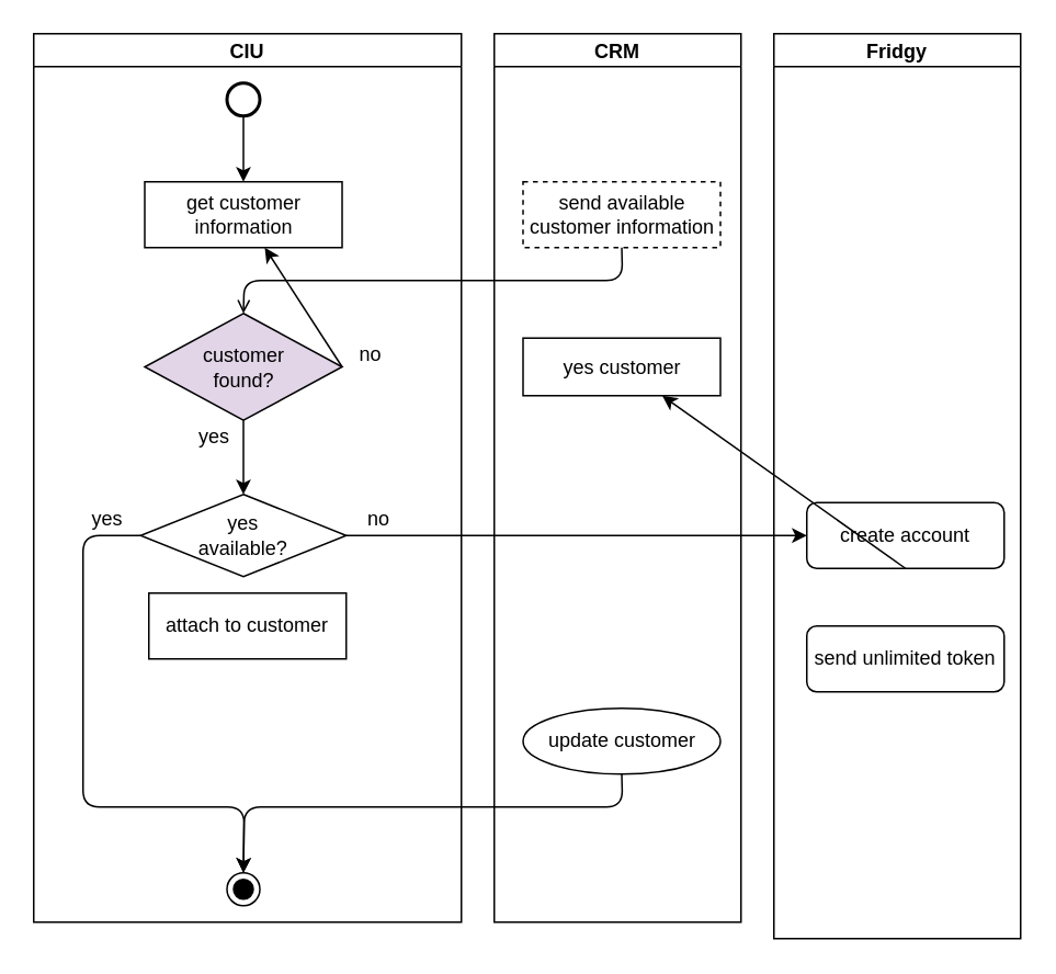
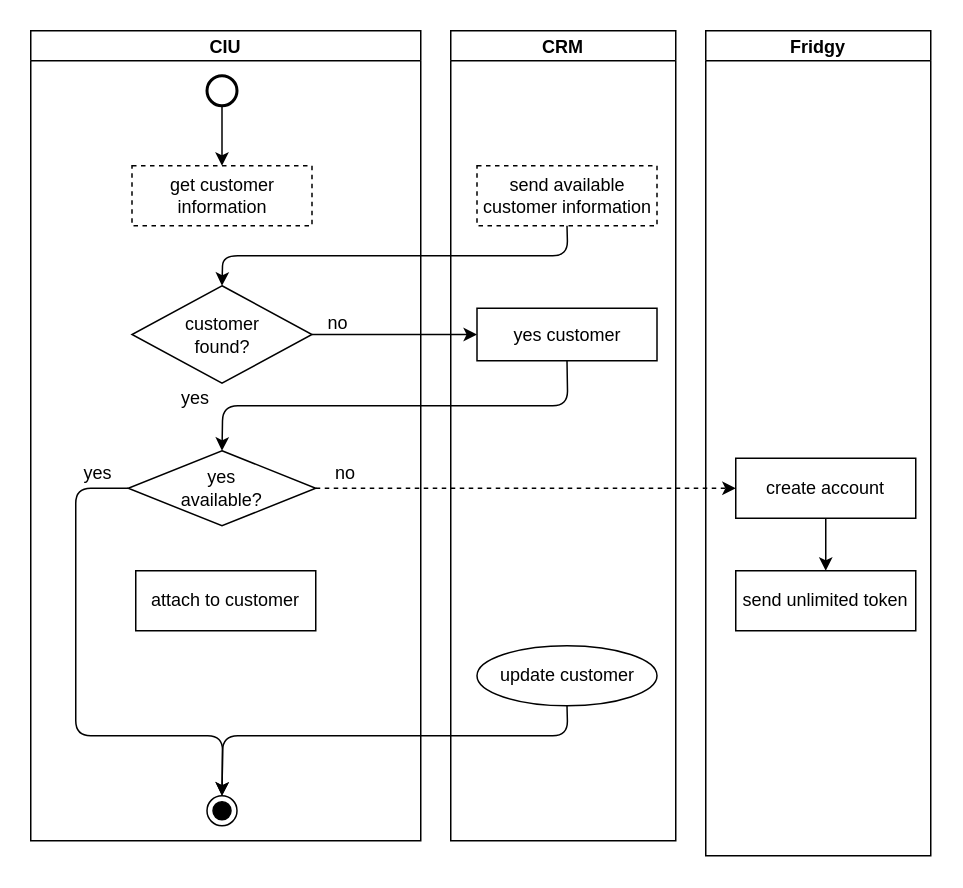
  <mxCell id="0" />
  <mxCell id="1" parent="0" />
  <mxCell id="2" value="CIU" style="swimlane;startSize=20;" vertex="1" parent="1"><mxGeometry x="20" y="20" width="260" height="540" as="geometry" /></mxCell>
- <mxCell id="3" value="get customer information" style="rounded=0;whiteSpace=wrap;html=1;" vertex="1" parent="2"><mxGeometry x="67.5" y="90" width="120" height="40" as="geometry" /></mxCell>
+ <mxCell id="3" value="get customer information" style="rounded=0;whiteSpace=wrap;html=1;dashed=1;" vertex="1" parent="2"><mxGeometry x="67.5" y="90" width="120" height="40" as="geometry" /></mxCell>
  <mxCell id="4" value="&lt;div&gt;yes &lt;br&gt;&lt;/div&gt;&lt;div&gt;available?&lt;/div&gt;" style="rhombus;whiteSpace=wrap;html=1;strokeColor=#000000;" vertex="1" parent="2"><mxGeometry x="65" y="280" width="125" height="50" as="geometry" /></mxCell>
  <mxCell id="5" value="yes" style="text;html=1;strokeColor=none;fillColor=none;align=center;verticalAlign=middle;whiteSpace=wrap;rounded=0;" vertex="1" parent="2"><mxGeometry x="25" y="290" width="40" height="10" as="geometry" /></mxCell>
  <mxCell id="6" value="no" style="text;html=1;strokeColor=none;fillColor=none;align=center;verticalAlign=middle;whiteSpace=wrap;rounded=0;" vertex="1" parent="2"><mxGeometry x="190" y="290" width="40" height="10" as="geometry" /></mxCell>
- <mxCell id="7" value="attach to customer" style="rounded=0;whiteSpace=wrap;html=1;" vertex="1" parent="2"><mxGeometry x="70" y="340" width="120" height="40" as="geometry" /></mxCell>
+ <mxCell id="7" value="attach to customer" style="rounded=0;whiteSpace=wrap;html=1;" vertex="1" parent="2"><mxGeometry x="70" y="360" width="120" height="40" as="geometry" /></mxCell>
  <mxCell id="8" value="" style="endArrow=classic;html=1;exitX=0;exitY=0.5;exitDx=0;exitDy=0;entryX=0.5;entryY=0;entryDx=0;entryDy=0;" edge="1" parent="2" source="4" target="11"><mxGeometry width="50" height="50" relative="1" as="geometry"><mxPoint x="670" y="600" as="sourcePoint" /><mxPoint x="83" y="525" as="targetPoint" /><Array as="points"><mxPoint x="30" y="305" /><mxPoint x="30" y="470" /><mxPoint x="128" y="470" /></Array></mxGeometry></mxCell>
  <mxCell id="9" value="" style="strokeWidth=2;html=1;shape=mxgraph.flowchart.start_2;whiteSpace=wrap;" vertex="1" parent="2"><mxGeometry x="117.5" y="30" width="20" height="20" as="geometry" /></mxCell>
  <mxCell id="10" value="" style="endArrow=classic;html=1;entryX=0.5;entryY=0;entryDx=0;entryDy=0;exitX=0.5;exitY=1;exitDx=0;exitDy=0;exitPerimeter=0;" edge="1" parent="2" source="9" target="3"><mxGeometry width="50" height="50" relative="1" as="geometry"><mxPoint x="-35" y="90" as="sourcePoint" /><mxPoint x="-85" y="90" as="targetPoint" /></mxGeometry></mxCell>
  <mxCell id="11" value="" style="ellipse;html=1;shape=endState;fillColor=#000000;strokeColor=#000000;" vertex="1" parent="2"><mxGeometry x="117.5" y="510" width="20" height="20" as="geometry" /></mxCell>
- <mxCell id="12" value="&lt;div&gt;customer &lt;br&gt;&lt;/div&gt;&lt;div&gt;found?&lt;/div&gt;" style="rhombus;whiteSpace=wrap;html=1;strokeColor=#000000;fillColor=#e1d5e7;" vertex="1" parent="2"><mxGeometry x="67.5" y="170" width="120" height="65" as="geometry" /></mxCell>
+ <mxCell id="12" value="&lt;div&gt;customer &lt;br&gt;&lt;/div&gt;&lt;div&gt;found?&lt;/div&gt;" style="rhombus;whiteSpace=wrap;html=1;strokeColor=#000000;" vertex="1" parent="2"><mxGeometry x="67.5" y="170" width="120" height="65" as="geometry" /></mxCell>
  <mxCell id="13" value="yes" style="text;html=1;strokeColor=none;fillColor=none;align=center;verticalAlign=middle;whiteSpace=wrap;rounded=0;" vertex="1" parent="2"><mxGeometry x="90" y="235" width="40" height="20" as="geometry" /></mxCell>
  <mxCell id="14" value="no" style="text;html=1;strokeColor=none;fillColor=none;align=center;verticalAlign=middle;whiteSpace=wrap;rounded=0;" vertex="1" parent="2"><mxGeometry x="185" y="190" width="40" height="10" as="geometry" /></mxCell>
- <mxCell id="15" value="" style="endArrow=classic;html=1;exitX=0.5;exitY=1;exitDx=0;exitDy=0;entryX=0.5;entryY=0;entryDx=0;entryDy=0;" edge="1" parent="2" source="12" target="4"><mxGeometry width="50" height="50" relative="1" as="geometry"><mxPoint x="195" y="212.5" as="sourcePoint" /><mxPoint x="307.5" y="212.5" as="targetPoint" /></mxGeometry></mxCell>
  <mxCell id="16" value="CRM" style="swimlane;startSize=20;" vertex="1" parent="1"><mxGeometry x="300" y="20" width="150" height="540" as="geometry" /></mxCell>
  <mxCell id="17" value="yes customer" style="rounded=0;whiteSpace=wrap;html=1;" vertex="1" parent="16"><mxGeometry x="17.5" y="185" width="120" height="35" as="geometry" /></mxCell>
  <mxCell id="18" value="send available customer information" style="rounded=0;whiteSpace=wrap;html=1;dashed=1;" vertex="1" parent="16"><mxGeometry x="17.5" y="90" width="120" height="40" as="geometry" /></mxCell>
  <mxCell id="19" value="update customer" style="ellipse;whiteSpace=wrap;html=1;" vertex="1" parent="16"><mxGeometry x="17.5" y="410" width="120" height="40" as="geometry" /></mxCell>
  <mxCell id="20" value="Fridgy" style="swimlane;startSize=20;" vertex="1" parent="1"><mxGeometry x="470" y="20" width="150" height="550" as="geometry" /></mxCell>
- <mxCell id="21" value="create account" style="whiteSpace=wrap;html=1;rounded=1;" vertex="1" parent="20"><mxGeometry x="20" y="285" width="120" height="40" as="geometry" /></mxCell>
- <mxCell id="22" value="" style="endArrow=classic;html=1;exitX=0.5;exitY=1;exitDx=0;exitDy=0;" edge="1" parent="20" source="21" target="17"><mxGeometry width="50" height="50" relative="1" as="geometry"><mxPoint x="-95" y="435" as="sourcePoint" /><mxPoint x="-345" y="419" as="targetPoint" /></mxGeometry></mxCell>
- <mxCell id="23" value="send unlimited token" style="whiteSpace=wrap;html=1;rounded=1;" vertex="1" parent="20"><mxGeometry x="20" y="360" width="120" height="40" as="geometry" /></mxCell>
- <mxCell id="24" value="" style="endArrow=classic;html=1;exitX=1;exitY=0.5;exitDx=0;exitDy=0;entryX=0;entryY=0.5;entryDx=0;entryDy=0;" edge="1" parent="1" source="4" target="21"><mxGeometry width="50" height="50" relative="1" as="geometry"><mxPoint x="145" y="358.11" as="sourcePoint" /><mxPoint x="625" y="362" as="targetPoint" /></mxGeometry></mxCell>
+ <mxCell id="21" value="create account" style="rounded=0;whiteSpace=wrap;html=1;" vertex="1" parent="20"><mxGeometry x="20" y="285" width="120" height="40" as="geometry" /></mxCell>
+ <mxCell id="22" value="" style="endArrow=classic;html=1;exitX=0.5;exitY=1;exitDx=0;exitDy=0;entryX=0.5;entryY=0;entryDx=0;entryDy=0;" edge="1" parent="20" source="21" target="23"><mxGeometry width="50" height="50" relative="1" as="geometry"><mxPoint x="-95" y="435" as="sourcePoint" /><mxPoint x="-345" y="419" as="targetPoint" /></mxGeometry></mxCell>
+ <mxCell id="23" value="send unlimited token" style="rounded=0;whiteSpace=wrap;html=1;" vertex="1" parent="20"><mxGeometry x="20" y="360" width="120" height="40" as="geometry" /></mxCell>
+ <mxCell id="24" value="" style="endArrow=classic;html=1;exitX=1;exitY=0.5;exitDx=0;exitDy=0;entryX=0;entryY=0.5;entryDx=0;entryDy=0;dashed=1;" edge="1" parent="1" source="4" target="21"><mxGeometry width="50" height="50" relative="1" as="geometry"><mxPoint x="145" y="358.11" as="sourcePoint" /><mxPoint x="625" y="362" as="targetPoint" /></mxGeometry></mxCell>
  <mxCell id="25" value="" style="endArrow=classic;html=1;exitX=0.5;exitY=1;exitDx=0;exitDy=0;entryX=0.5;entryY=0;entryDx=0;entryDy=0;" edge="1" parent="1" source="19" target="11"><mxGeometry width="50" height="50" relative="1" as="geometry"><mxPoint x="225" y="505" as="sourcePoint" /><mxPoint x="105" y="500" as="targetPoint" /><Array as="points"><mxPoint x="378" y="490" /><mxPoint x="148" y="490" /></Array></mxGeometry></mxCell>
- <mxCell id="26" value="" style="endArrow=open;html=1;entryX=0.5;entryY=0;entryDx=0;entryDy=0;exitX=0.5;exitY=1;exitDx=0;exitDy=0;" edge="1" parent="1" source="18" target="12"><mxGeometry width="50" height="50" relative="1" as="geometry"><mxPoint x="217.5" y="140" as="sourcePoint" /><mxPoint x="327.5" y="140" as="targetPoint" /><Array as="points"><mxPoint x="378" y="170" /><mxPoint x="148" y="170" /></Array></mxGeometry></mxCell>
- <mxCell id="27" value="" style="endArrow=classic;html=1;exitX=1;exitY=0.5;exitDx=0;exitDy=0;" edge="1" parent="1" source="12" target="3"><mxGeometry width="50" height="50" relative="1" as="geometry"><mxPoint x="217.5" y="140" as="sourcePoint" /><mxPoint x="290" y="232" as="targetPoint" /></mxGeometry></mxCell>
+ <mxCell id="26" value="" style="endArrow=classic;html=1;entryX=0.5;entryY=0;entryDx=0;entryDy=0;exitX=0.5;exitY=1;exitDx=0;exitDy=0;" edge="1" parent="1" source="18" target="12"><mxGeometry width="50" height="50" relative="1" as="geometry"><mxPoint x="217.5" y="140" as="sourcePoint" /><mxPoint x="327.5" y="140" as="targetPoint" /><Array as="points"><mxPoint x="378" y="170" /><mxPoint x="148" y="170" /></Array></mxGeometry></mxCell>
+ <mxCell id="27" value="" style="endArrow=classic;html=1;exitX=1;exitY=0.5;exitDx=0;exitDy=0;entryX=0;entryY=0.5;entryDx=0;entryDy=0;" edge="1" parent="1" source="12" target="17"><mxGeometry width="50" height="50" relative="1" as="geometry"><mxPoint x="217.5" y="140" as="sourcePoint" /><mxPoint x="290" y="232" as="targetPoint" /></mxGeometry></mxCell>
+ <mxCell id="28" value="" style="endArrow=classic;html=1;entryX=0.5;entryY=0;entryDx=0;entryDy=0;exitX=0.5;exitY=1;exitDx=0;exitDy=0;" edge="1" parent="1" source="17" target="4"><mxGeometry width="50" height="50" relative="1" as="geometry"><mxPoint x="387.5" y="270" as="sourcePoint" /><mxPoint x="157.5" y="310" as="targetPoint" /><Array as="points"><mxPoint x="378" y="270" /><mxPoint x="148" y="270" /></Array></mxGeometry></mxCell>
